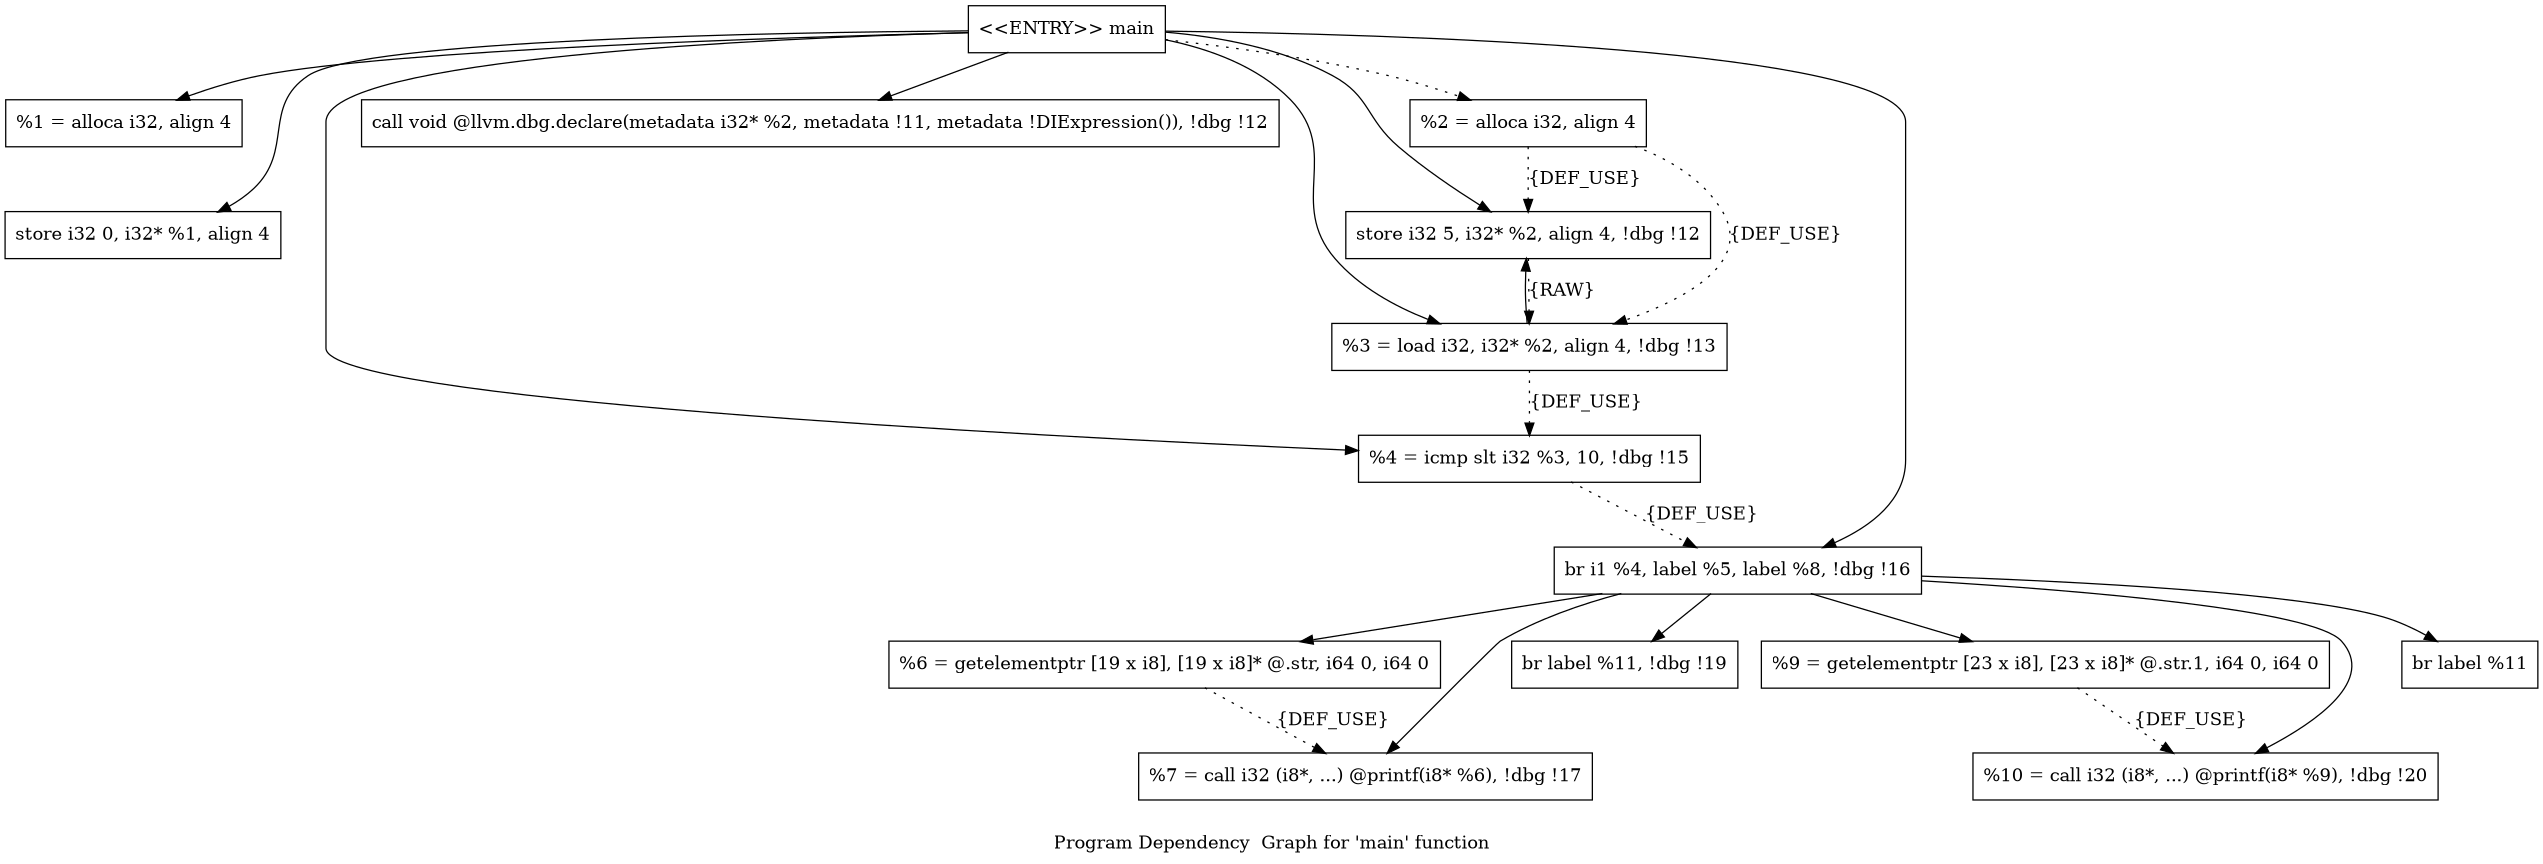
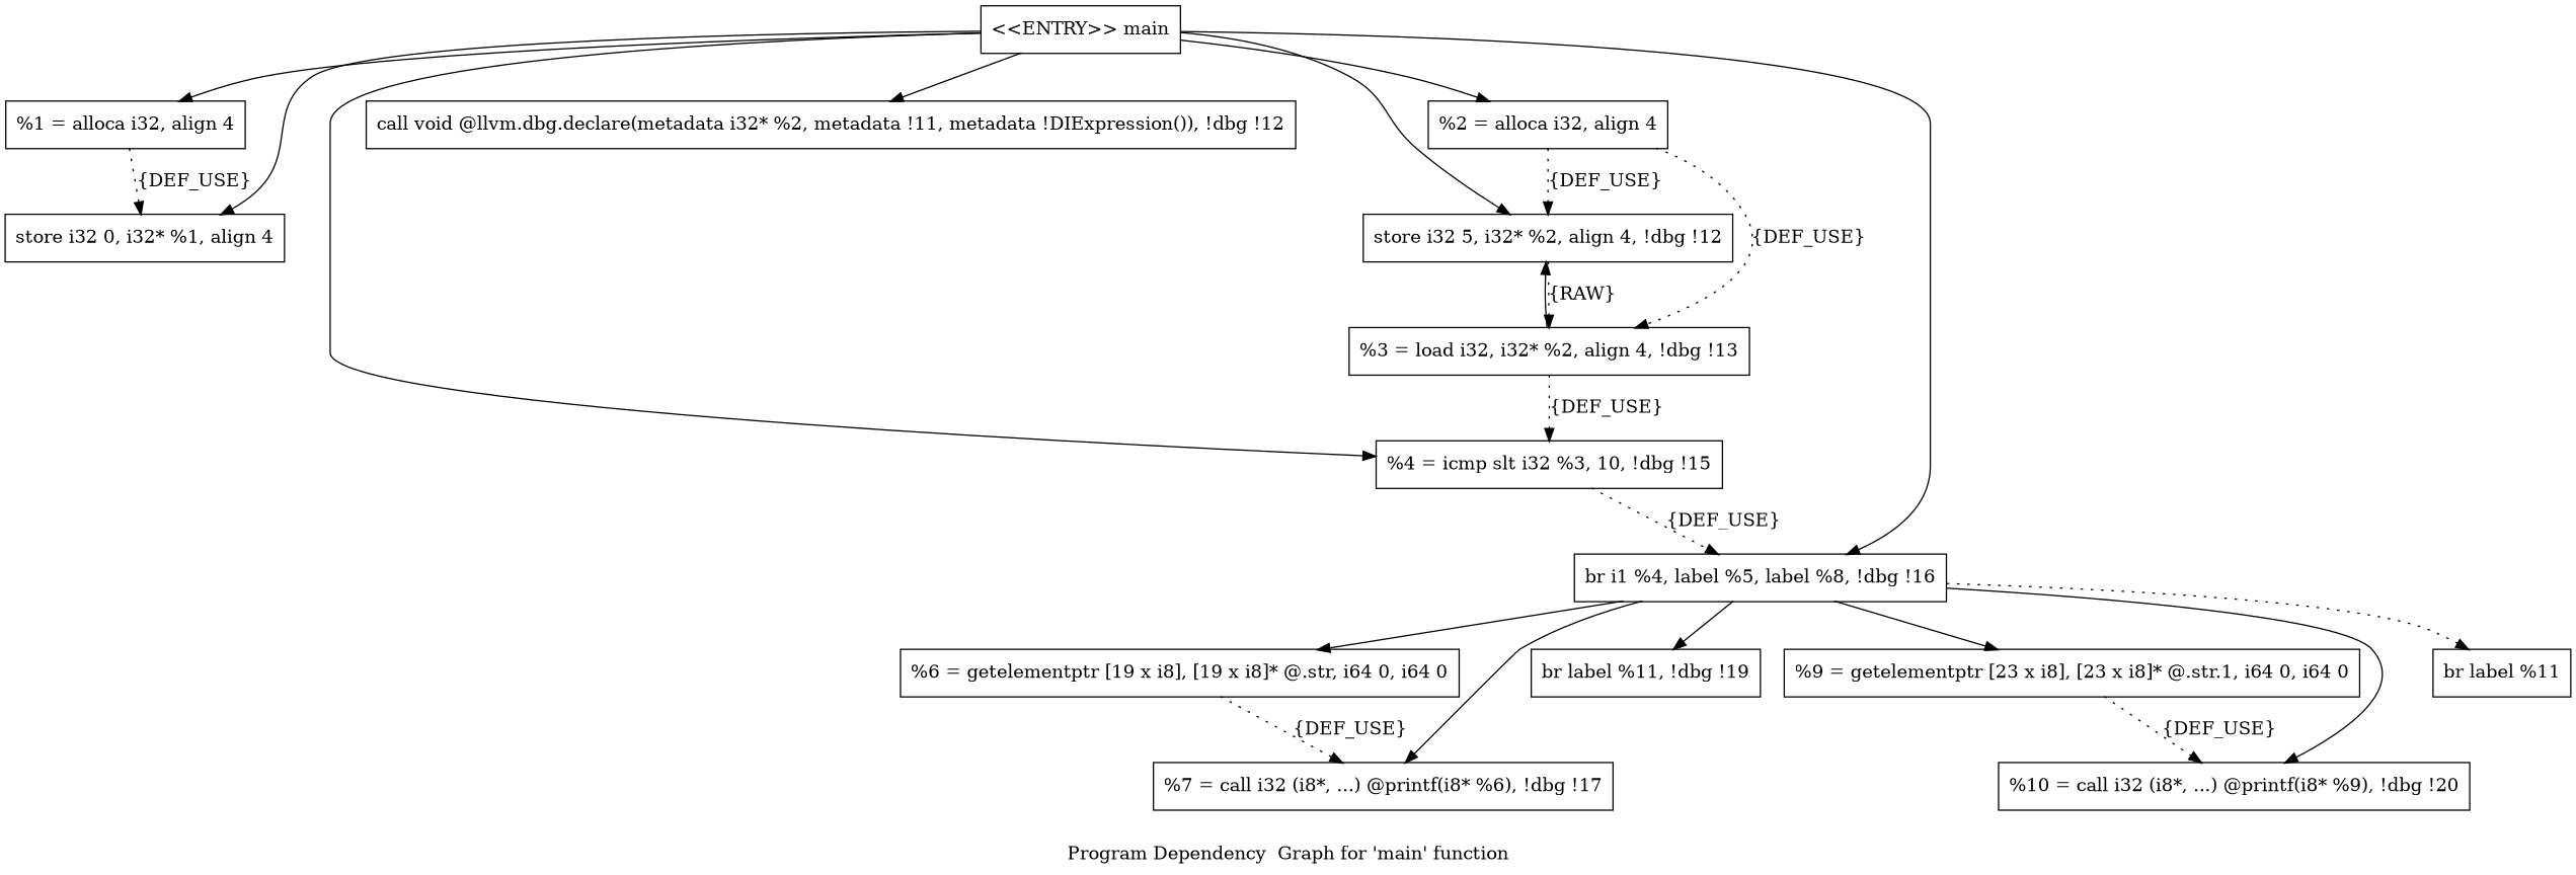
  digraph {
    label="Program Dependency  Graph for 'main' function"
    node [shape=record]
    n1 [label="{\<\<ENTRY\>\> main}"]
    n2 [label="{  %1 = alloca i32, align 4}"]
    n3 [label="{  %2 = alloca i32, align 4}"]
    n4 [label="{  store i32 0, i32* %1, align 4}"]
    n5 [label="{  call void @llvm.dbg.declare(metadata i32* %2, metadata !11, metadata !DIExpression()), !dbg !12}"]
    n6 [label="{  store i32 5, i32* %2, align 4, !dbg !12}"]
    n7 [label="{  %3 = load i32, i32* %2, align 4, !dbg !13}"]
    n8 [label="{  %4 = icmp slt i32 %3, 10, !dbg !15}"]
    n9 [label="{  br i1 %4, label %5, label %8, !dbg !16}"]
    n10 [label="{  %6 = getelementptr [19 x i8], [19 x i8]* @.str, i64 0, i64 0}"]
    n11 [label="{  %7 = call i32 (i8*, ...) @printf(i8* %6), !dbg !17}"]
    n12 [label="{  br label %11, !dbg !19}"]
    n13 [label="{  %9 = getelementptr [23 x i8], [23 x i8]* @.str.1, i64 0, i64 0}"]
    n14 [label="{  %10 = call i32 (i8*, ...) @printf(i8* %9), !dbg !20}"]
    n15 [label="{  br label %11}"]
    n1 -> n2
-   n1 -> n3 [style=dotted]
+   n1 -> n3
    n1 -> n4
    n1 -> n5
    n1 -> n6
-   n1 -> n7
    n1 -> n8
    n1 -> n9
+   n2 -> n4 [label="{DEF_USE}" style=dotted]
    n3 -> n6 [label="{DEF_USE}" style=dotted]
    n3 -> n7 [label="{DEF_USE}" style=dotted]
    n6 -> n7 [label="{RAW}" style=dotted]
    n7 -> n6
    n7 -> n8 [label="{DEF_USE}" style=dotted]
    n8 -> n9 [label="{DEF_USE}" style=dotted]
    n9 -> n10
    n9 -> n11
    n9 -> n12
    n9 -> n13
    n9 -> n14
-   n9 -> n15
+   n9 -> n15 [style=dotted]
    n10 -> n11 [label="{DEF_USE}" style=dotted]
    n13 -> n14 [label="{DEF_USE}" style=dotted]
  }
